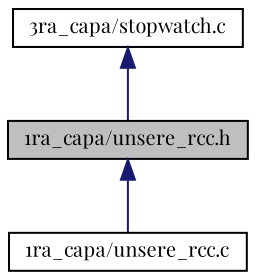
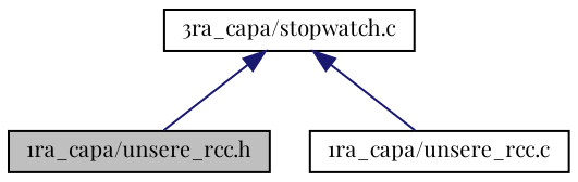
  digraph {
    fontname="Playfair Display"
    node [color=black fillcolor=white fontname="Playfair Display" fontsize=10 shape=record style=filled]
    edge [color=midnightblue dir=back fontname="Playfair Display" fontsize=10 labelfontname=Helvetica labelfontsize=10 style=solid]
    n1 [fillcolor=grey75 fontcolor=black height=0.2 label="1ra_capa/unsere_rcc.h" width=0.4]
    n2 [height=0.2 label="1ra_capa/unsere_rcc.c" width=0.4]
    n3 [height=0.2 label="3ra_capa/stopwatch.c" width=0.4]
-   n1 -> n2
+   n3 -> n2
    n3 -> n1
  }
